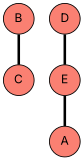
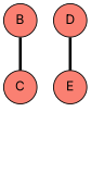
  graph {
    fontname=Inter
    scale=1.5
    node [fillcolor=salmon fontname=Inter shape=circle style=filled]
    edge [fontname=Inter penwidth=3]
    B
    C
    D
    E
-   A
    B -- C
    D -- E
-   E -- A
  }
